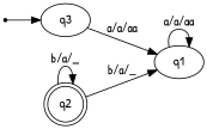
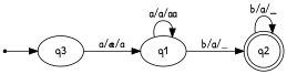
  digraph {
    fontname="Patrick Hand"
    rankdir=LR
    node [fontname="Patrick Hand"]
    edge [fontname="Patrick Hand"]
    inic [shape=point]
    n2 [label=q3]
    q1
    q2 [shape=doublecircle]
    inic -> n2
-   n2 -> q1 [label="a/a/aa"]
+   n2 -> q1 [label="a/@/a"]
    q1 -> q1 [label="a/a/aa"]
-   q2 -> q1 [label="b/a/_"]
+   q1 -> q2 [label="b/a/_"]
    q2 -> q2 [label="b/a/_"]
  }
